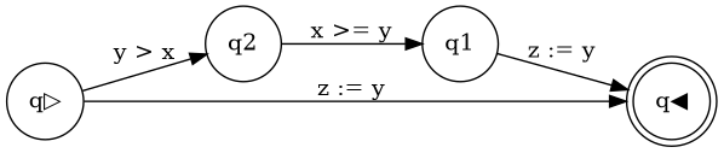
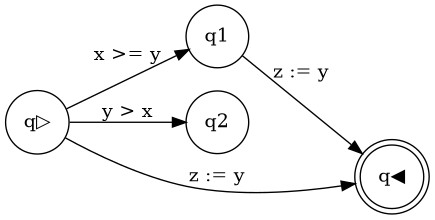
  digraph {
    rankdir=LR
    node [shape=circle]
    "q▷"
    q1
    q2
    "q◀" [shape=doublecircle]
-   q2 -> q1 [label="x >= y"]
+   "q▷" -> q1 [label="x >= y"]
    "q▷" -> q2 [label="y > x"]
    "q▷" -> "q◀" [label="z := y"]
    q1 -> "q◀" [label="z := y"]
  }
